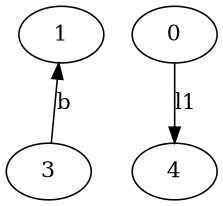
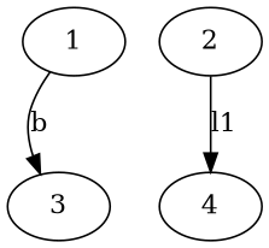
  digraph {
    1
    3
-   2 [label=0]
+   2
    4
-   3 -> 1 [label=b]
+   1 -> 3 [label=b]
    2 -> 4 [label=l1]
  }
